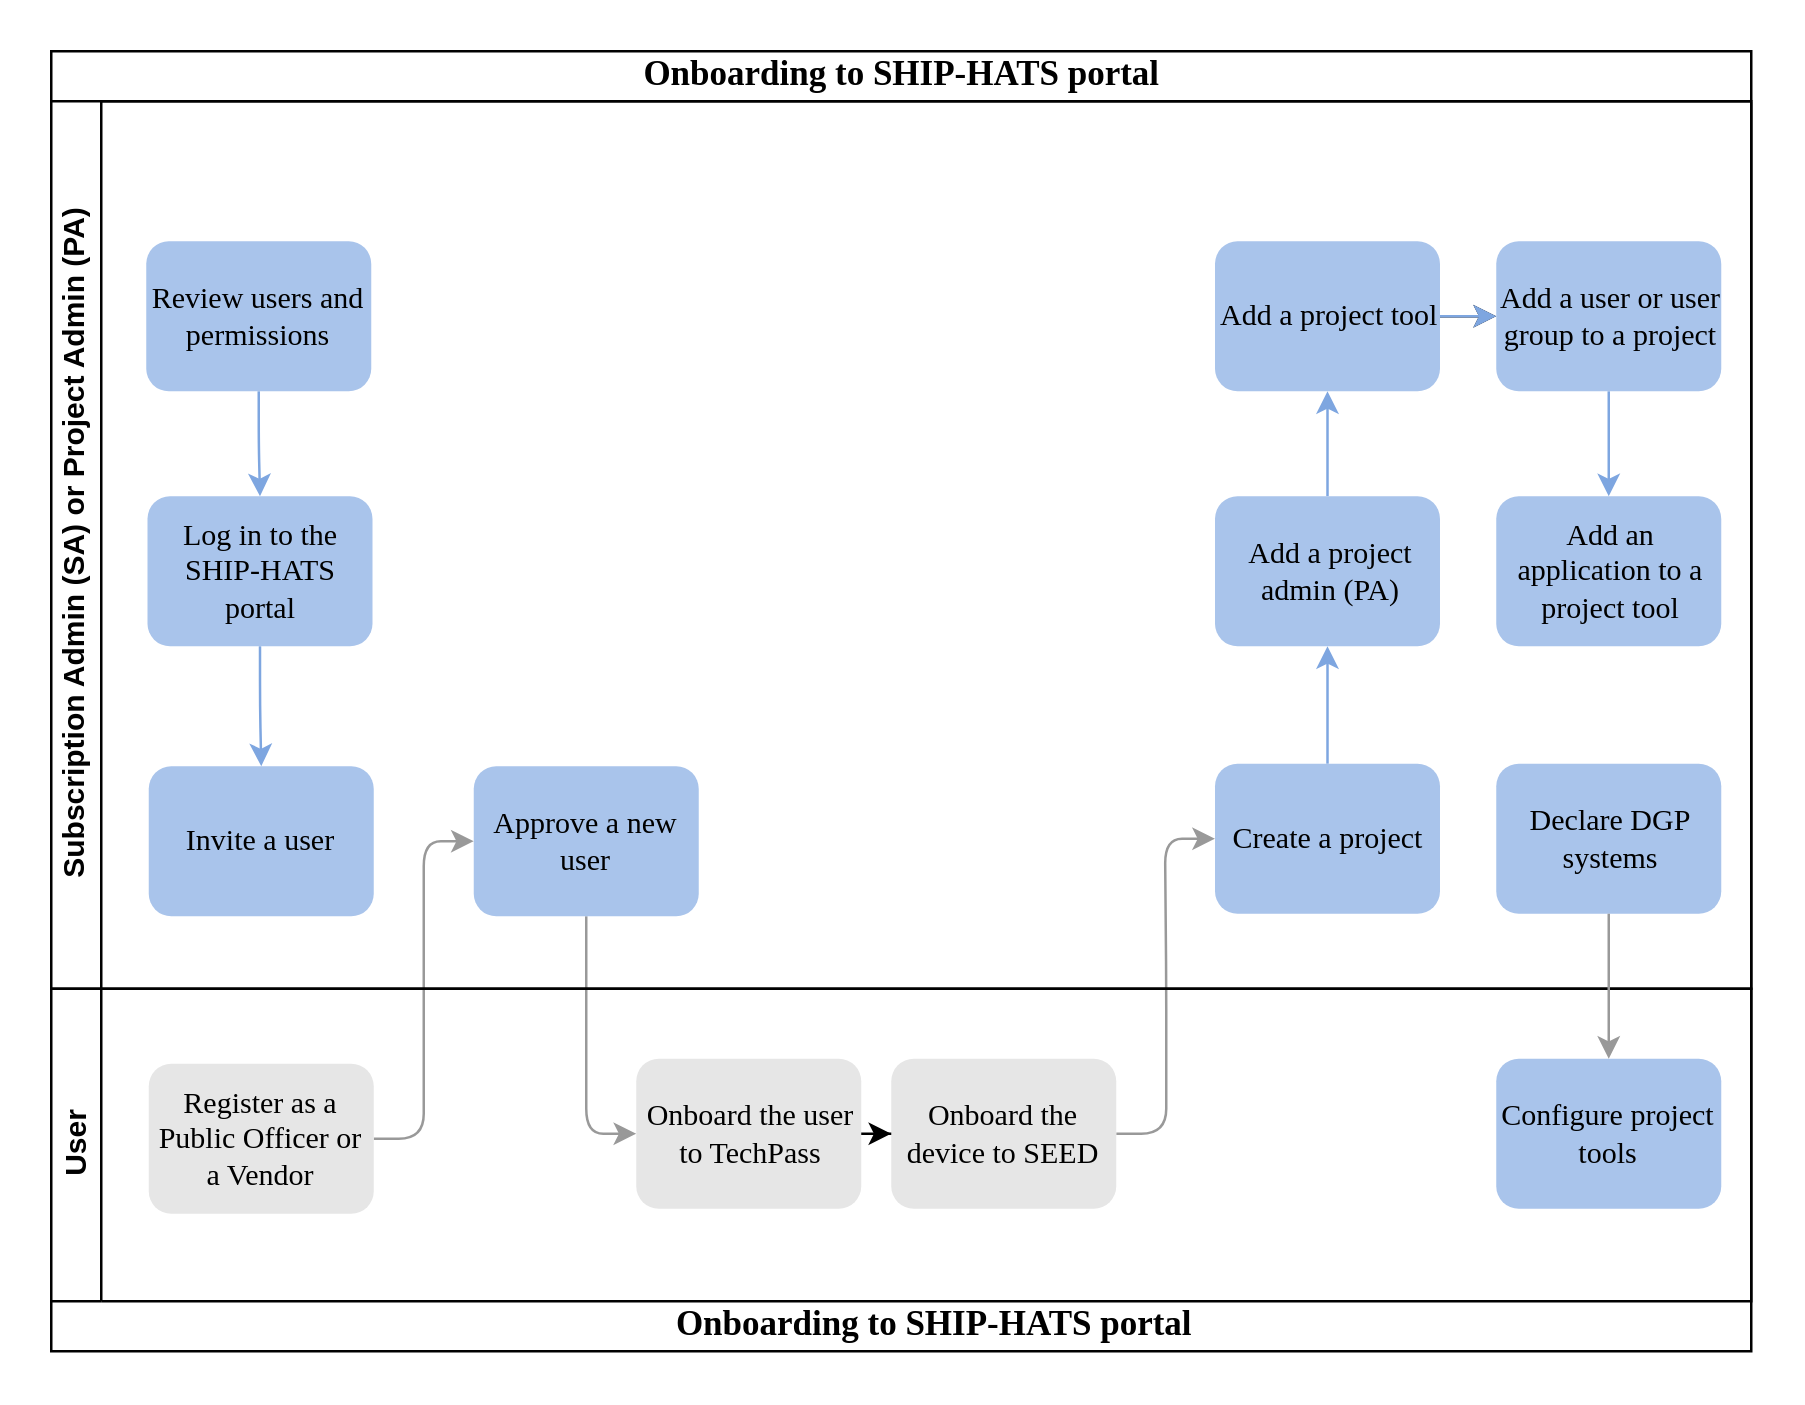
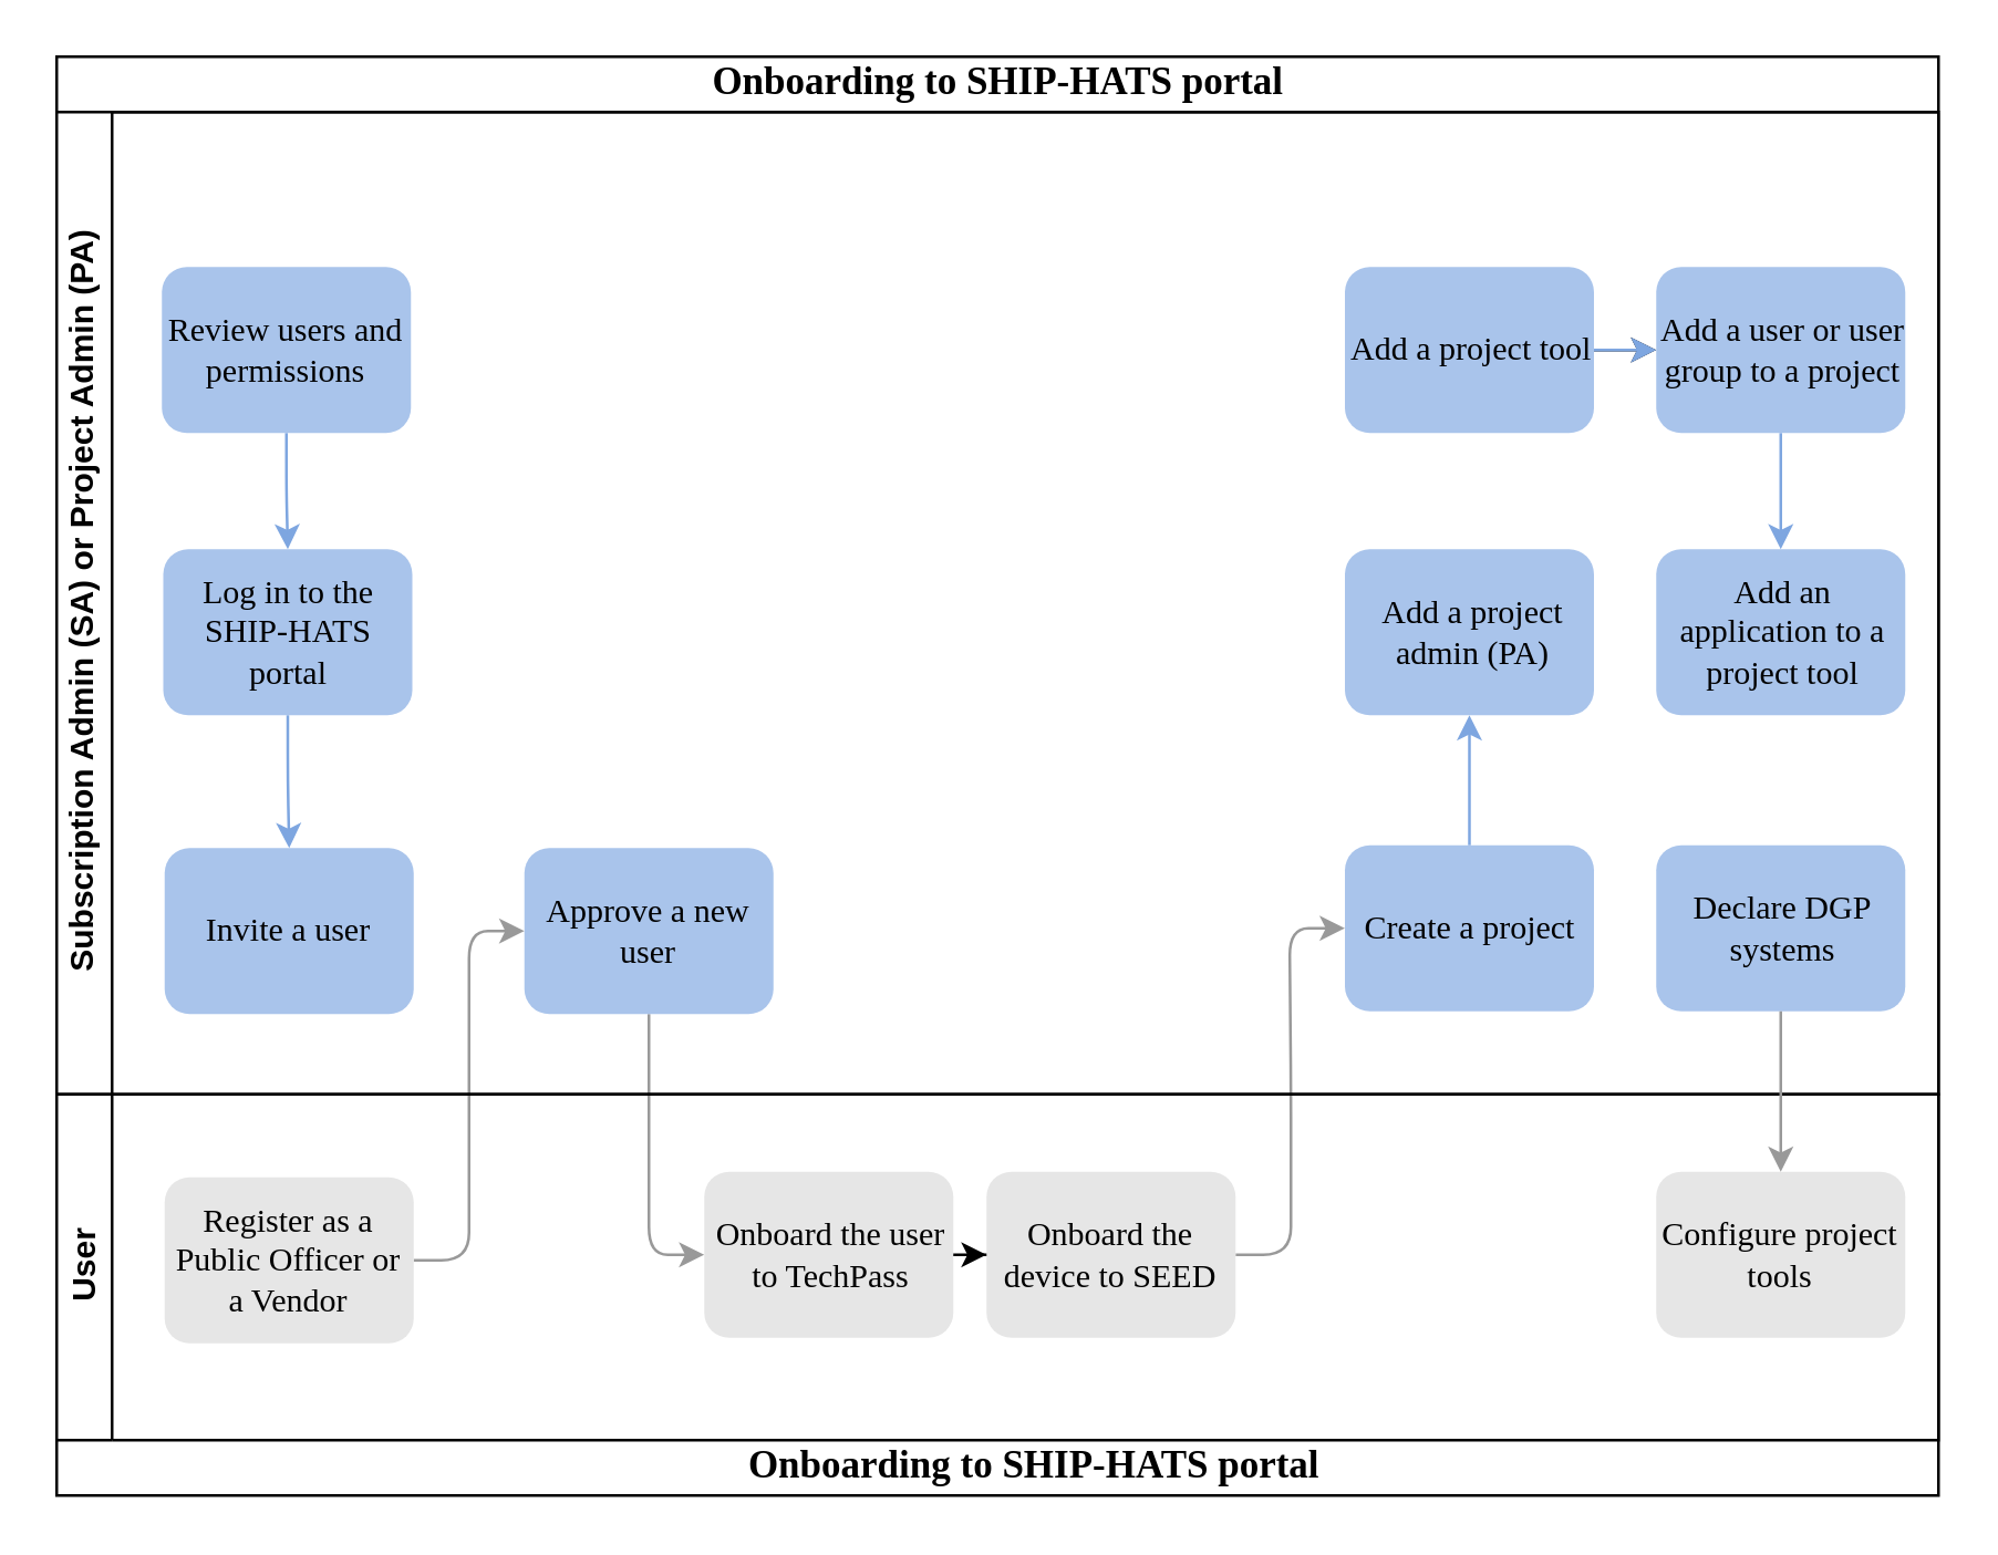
  <mxCell id="0" />
  <mxCell id="1" parent="0" />
  <mxCell id="2" value="&lt;font style=&quot;font-size: 14px;&quot;&gt;Onboarding to SHIP-HATS portal&lt;/font&gt;" style="swimlane;html=1;childLayout=stackLayout;horizontal=1;startSize=20;horizontalStack=0;rounded=0;shadow=0;labelBackgroundColor=none;strokeWidth=1;fontFamily=Verdana;fontSize=8;align=center;" parent="1" vertex="1"><mxGeometry x="20" y="20" width="680" height="520" as="geometry" /></mxCell>
  <mxCell id="3" style="edgeStyle=orthogonalEdgeStyle;rounded=1;orthogonalLoop=1;jettySize=auto;html=1;entryX=0;entryY=0.5;entryDx=0;entryDy=0;fontFamily=Verdana;fontSize=8;strokeColor=#999999;fillColor=#B3B3B3;" parent="2" source="25" target="10" edge="1"><mxGeometry relative="1" as="geometry" /></mxCell>
  <mxCell id="4" style="edgeStyle=orthogonalEdgeStyle;rounded=1;orthogonalLoop=1;jettySize=auto;html=1;entryX=0;entryY=0.5;entryDx=0;entryDy=0;fontFamily=Verdana;fontSize=8;strokeColor=#999999;fillColor=#B3B3B3;" parent="2" source="10" target="27" edge="1"><mxGeometry relative="1" as="geometry" /></mxCell>
  <mxCell id="5" style="edgeStyle=orthogonalEdgeStyle;rounded=1;orthogonalLoop=1;jettySize=auto;html=1;entryX=0;entryY=0.5;entryDx=0;entryDy=0;fontFamily=Verdana;fontSize=8;exitX=1;exitY=0.5;exitDx=0;exitDy=0;strokeColor=#999999;fillColor=#B3B3B3;" parent="2" source="28" target="12" edge="1"><mxGeometry relative="1" as="geometry" /></mxCell>
  <mxCell id="6" value="Subscription Admin (SA) or Project Admin (PA)" style="swimlane;html=1;startSize=20;horizontal=0;" parent="2" vertex="1"><mxGeometry y="20" width="680" height="355" as="geometry" /></mxCell>
  <mxCell id="7" value="" style="edgeStyle=orthogonalEdgeStyle;rounded=1;orthogonalLoop=1;jettySize=auto;html=1;fontSize=8;entryX=0.5;entryY=0;entryDx=0;entryDy=0;strokeColor=#7EA6E0;fillColor=#7EA6E0;" parent="6" source="8" target="16" edge="1"><mxGeometry relative="1" as="geometry"><mxPoint x="90" y="104" as="targetPoint" /></mxGeometry></mxCell>
  <mxCell id="8" value="&lt;font style=&quot;font-size: 12px;&quot;&gt;Review users and permissions&lt;/font&gt;" style="rounded=1;whiteSpace=wrap;html=1;shadow=0;labelBackgroundColor=none;strokeWidth=1;fontFamily=Verdana;fontSize=8;align=center;fillColor=#A9C4EB;strokeColor=none;" parent="6" vertex="1"><mxGeometry x="38" y="56" width="90" height="60" as="geometry" /></mxCell>
  <mxCell id="9" value="&lt;font style=&quot;font-size: 12px;&quot;&gt;Invite a user&lt;/font&gt;" style="rounded=1;whiteSpace=wrap;html=1;fontFamily=Verdana;fontSize=8;fillColor=#A9C4EB;strokeColor=none;" parent="6" vertex="1"><mxGeometry x="39" y="266" width="90" height="60" as="geometry" /></mxCell>
  <mxCell id="10" value="&lt;font style=&quot;font-size: 12px;&quot;&gt;Approve a new user&lt;/font&gt;" style="rounded=1;whiteSpace=wrap;html=1;fontFamily=Verdana;fontSize=8;align=center;fillColor=#A9C4EB;strokeColor=none;" parent="6" vertex="1"><mxGeometry x="169" y="266" width="90" height="60" as="geometry" /></mxCell>
  <mxCell id="11" value="" style="edgeStyle=orthogonalEdgeStyle;rounded=1;orthogonalLoop=1;jettySize=auto;html=1;fontFamily=Verdana;fontSize=10;strokeColor=#7EA6E0;fillColor=#7EA6E0;" parent="6" source="12" target="14" edge="1"><mxGeometry relative="1" as="geometry" /></mxCell>
  <mxCell id="12" value="&lt;font style=&quot;font-size: 12px;&quot;&gt;Create a project&lt;/font&gt;" style="rounded=1;whiteSpace=wrap;html=1;fontFamily=Verdana;fontSize=8;fillColor=#A9C4EB;strokeColor=none;" parent="6" vertex="1"><mxGeometry x="465.5" y="265" width="90" height="60" as="geometry" /></mxCell>
- <mxCell id="13" value="" style="edgeStyle=orthogonalEdgeStyle;rounded=1;orthogonalLoop=1;jettySize=auto;html=1;fontFamily=Verdana;fontSize=8;strokeColor=#7EA6E0;fillColor=#7EA6E0;" parent="6" source="14" target="22" edge="1"><mxGeometry relative="1" as="geometry" /></mxCell>
  <mxCell id="14" value="&lt;div style=&quot;text-align: center;&quot;&gt;&lt;span style=&quot;background-color: initial;&quot;&gt;&lt;font style=&quot;font-size: 12px;&quot;&gt;Add a project admin (PA)&lt;/font&gt;&lt;/span&gt;&lt;/div&gt;&lt;div style=&quot;&quot;&gt;&lt;/div&gt;" style="rounded=1;whiteSpace=wrap;html=1;fontFamily=Verdana;fontSize=8;align=left;fillColor=#A9C4EB;strokeColor=none;" parent="6" vertex="1"><mxGeometry x="465.5" y="158" width="90" height="60" as="geometry" /></mxCell>
  <mxCell id="15" value="" style="edgeStyle=orthogonalEdgeStyle;rounded=1;orthogonalLoop=1;jettySize=auto;html=1;fontFamily=Verdana;fontSize=8;strokeColor=#7EA6E0;fillColor=#7EA6E0;" parent="6" source="16" target="9" edge="1"><mxGeometry relative="1" as="geometry" /></mxCell>
  <mxCell id="16" value="&lt;font style=&quot;font-size: 12px;&quot;&gt;Log in to the SHIP-HATS portal&lt;/font&gt;" style="rounded=1;whiteSpace=wrap;html=1;fontFamily=Verdana;fontSize=8;fillColor=#A9C4EB;strokeColor=none;" parent="6" vertex="1"><mxGeometry x="38.5" y="158" width="90" height="60" as="geometry" /></mxCell>
  <mxCell id="17" value="&lt;div style=&quot;text-align: center;&quot;&gt;&lt;font style=&quot;font-size: 12px;&quot;&gt;Add an application to a project tool&lt;/font&gt;&lt;br&gt;&lt;/div&gt;&lt;div style=&quot;&quot;&gt;&lt;/div&gt;" style="rounded=1;whiteSpace=wrap;html=1;fontFamily=Verdana;fontSize=8;align=left;fillColor=#A9C4EB;strokeColor=none;" parent="6" vertex="1"><mxGeometry x="578" y="158" width="90" height="60" as="geometry" /></mxCell>
  <mxCell id="18" value="" style="edgeStyle=orthogonalEdgeStyle;rounded=1;orthogonalLoop=1;jettySize=auto;html=1;fontFamily=Verdana;fontSize=10;strokeColor=#7EA6E0;fillColor=#7EA6E0;" parent="6" source="19" target="17" edge="1"><mxGeometry relative="1" as="geometry" /></mxCell>
  <mxCell id="19" value="&lt;div style=&quot;text-align: center;&quot;&gt;&lt;span style=&quot;background-color: initial;&quot;&gt;&lt;font style=&quot;font-size: 12px;&quot;&gt;Add a user or user group to a project&lt;/font&gt;&lt;/span&gt;&lt;/div&gt;&lt;div style=&quot;&quot;&gt;&lt;/div&gt;" style="rounded=1;whiteSpace=wrap;html=1;fontFamily=Verdana;fontSize=8;align=left;fillColor=#A9C4EB;strokeColor=none;" parent="6" vertex="1"><mxGeometry x="578" y="56" width="90" height="60" as="geometry" /></mxCell>
  <mxCell id="20" value="" style="edgeStyle=orthogonalEdgeStyle;rounded=1;orthogonalLoop=1;jettySize=auto;html=1;fontFamily=Verdana;fontSize=10;entryX=0;entryY=0.5;entryDx=0;entryDy=0;" parent="6" source="22" target="19" edge="1"><mxGeometry relative="1" as="geometry"><mxPoint x="482.5" y="88" as="targetPoint" /></mxGeometry></mxCell>
  <mxCell id="21" value="" style="edgeStyle=orthogonalEdgeStyle;rounded=0;orthogonalLoop=1;jettySize=auto;html=1;fontSize=12;strokeColor=#7EA6E0;fillColor=#7EA6E0;" edge="1" parent="6" source="22" target="19"><mxGeometry relative="1" as="geometry" /></mxCell>
  <mxCell id="22" value="&lt;div style=&quot;text-align: center;&quot;&gt;&lt;span style=&quot;background-color: initial;&quot;&gt;&lt;font style=&quot;font-size: 12px;&quot;&gt;Add a project tool&lt;/font&gt;&lt;/span&gt;&lt;/div&gt;&lt;div style=&quot;&quot;&gt;&lt;/div&gt;" style="rounded=1;whiteSpace=wrap;html=1;fontFamily=Verdana;fontSize=8;align=left;fillColor=#A9C4EB;strokeColor=none;" parent="6" vertex="1"><mxGeometry x="465.5" y="56" width="90" height="60" as="geometry" /></mxCell>
  <mxCell id="23" value="&lt;div style=&quot;text-align: center;&quot;&gt;&lt;font style=&quot;font-size: 12px;&quot;&gt;Declare DGP systems&lt;/font&gt;&lt;br&gt;&lt;/div&gt;&lt;div style=&quot;&quot;&gt;&lt;/div&gt;" style="rounded=1;whiteSpace=wrap;html=1;fontFamily=Verdana;fontSize=8;align=left;fillColor=#A9C4EB;strokeColor=none;" parent="6" vertex="1"><mxGeometry x="578" y="265" width="90" height="60" as="geometry" /></mxCell>
  <mxCell id="24" value="User" style="swimlane;html=1;startSize=20;horizontal=0;" parent="2" vertex="1"><mxGeometry y="375" width="680" height="125" as="geometry" /></mxCell>
  <mxCell id="25" value="&lt;font style=&quot;font-size: 12px;&quot;&gt;Register as a Public Officer or a Vendor&lt;/font&gt;" style="rounded=1;whiteSpace=wrap;html=1;fontFamily=Verdana;fontSize=8;strokeColor=none;fillColor=#E6E6E6;" parent="24" vertex="1"><mxGeometry x="39" y="30" width="90" height="60" as="geometry" /></mxCell>
  <mxCell id="26" value="" style="edgeStyle=orthogonalEdgeStyle;rounded=1;orthogonalLoop=1;jettySize=auto;html=1;fontFamily=Verdana;fontSize=8;" parent="24" source="27" target="28" edge="1"><mxGeometry relative="1" as="geometry" /></mxCell>
  <mxCell id="27" value="&lt;div style=&quot;text-align: center;&quot;&gt;&lt;span style=&quot;background-color: initial;&quot;&gt;&lt;font style=&quot;font-size: 12px;&quot;&gt;Onboard the user to TechPass&lt;/font&gt;&lt;/span&gt;&lt;/div&gt;" style="rounded=1;whiteSpace=wrap;html=1;fontSize=8;fontFamily=Verdana;align=left;strokeColor=none;fillColor=#E6E6E6;" parent="24" vertex="1"><mxGeometry x="234" y="28" width="90" height="60" as="geometry" /></mxCell>
  <mxCell id="28" value="&lt;span style=&quot;&quot;&gt;&lt;font style=&quot;font-size: 12px;&quot;&gt;Onboard the device to SEED&lt;/font&gt;&lt;/span&gt;" style="rounded=1;whiteSpace=wrap;html=1;fontSize=8;fontFamily=Verdana;align=center;strokeColor=none;fillColor=#E6E6E6;" parent="24" vertex="1"><mxGeometry x="336" y="28" width="90" height="60" as="geometry" /></mxCell>
- <mxCell id="29" value="&lt;span style=&quot;&quot;&gt;&lt;font style=&quot;font-size: 12px;&quot;&gt;Configure project tools&lt;/font&gt;&lt;/span&gt;" style="rounded=1;whiteSpace=wrap;html=1;fontSize=8;fontFamily=Verdana;align=center;strokeColor=none;fillColor=#a9c4eb;" parent="24" vertex="1"><mxGeometry x="578" y="28" width="90" height="60" as="geometry" /></mxCell>
+ <mxCell id="29" value="&lt;span style=&quot;&quot;&gt;&lt;font style=&quot;font-size: 12px;&quot;&gt;Configure project tools&lt;/font&gt;&lt;/span&gt;" style="rounded=1;whiteSpace=wrap;html=1;fontSize=8;fontFamily=Verdana;align=center;strokeColor=none;fillColor=#E6E6E6;" parent="24" vertex="1"><mxGeometry x="578" y="28" width="90" height="60" as="geometry" /></mxCell>
  <mxCell id="30" value="" style="edgeStyle=orthogonalEdgeStyle;rounded=1;orthogonalLoop=1;jettySize=auto;html=1;fontFamily=Verdana;fontSize=8;strokeColor=#999999;fillColor=#B3B3B3;" parent="2" source="23" target="29" edge="1"><mxGeometry relative="1" as="geometry" /></mxCell>
  <mxCell id="31" value="&lt;span style=&quot;font-weight: 700;&quot;&gt;&lt;font style=&quot;font-size: 14px;&quot;&gt;Onboarding to SHIP-HATS portal&lt;/font&gt;&lt;/span&gt;" style="text;html=1;align=center;verticalAlign=middle;resizable=0;points=[];autosize=1;strokeColor=none;fillColor=none;fontSize=10;fontFamily=Verdana;" parent="1" vertex="1"><mxGeometry x="239" y="521" width="268" height="18" as="geometry" /></mxCell>
